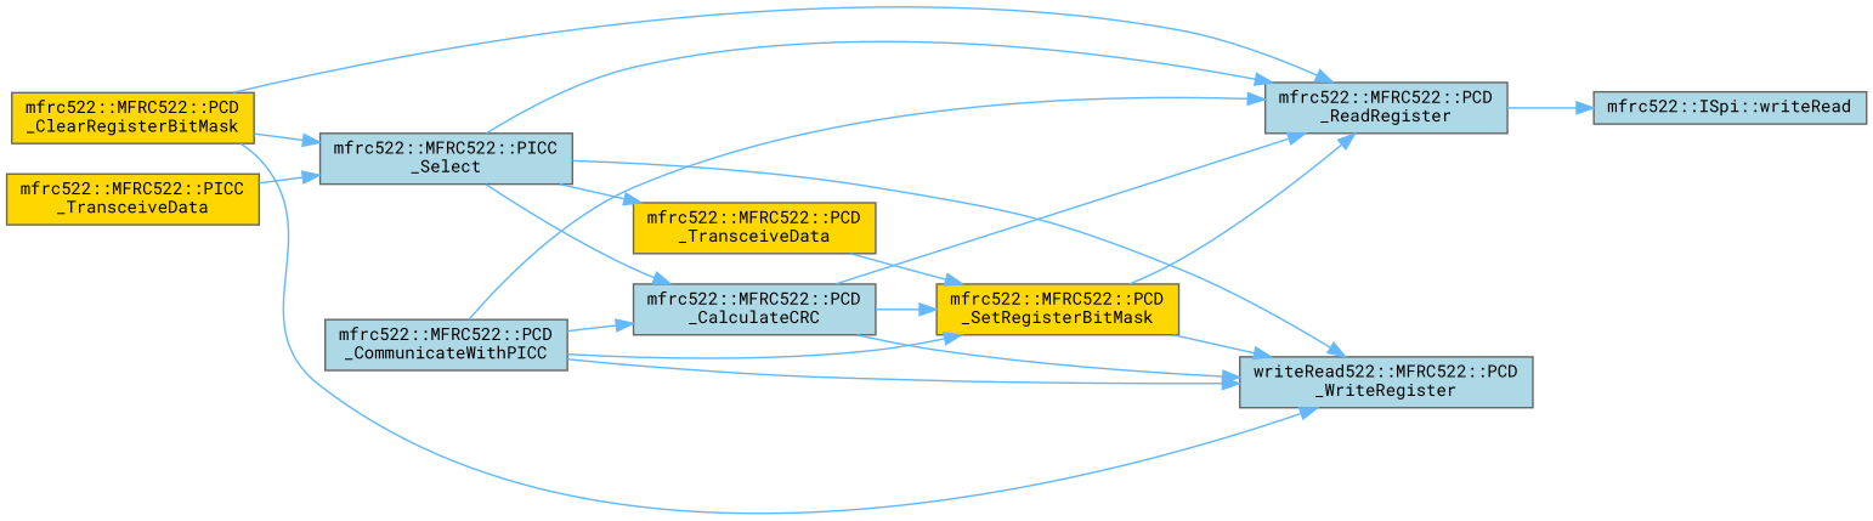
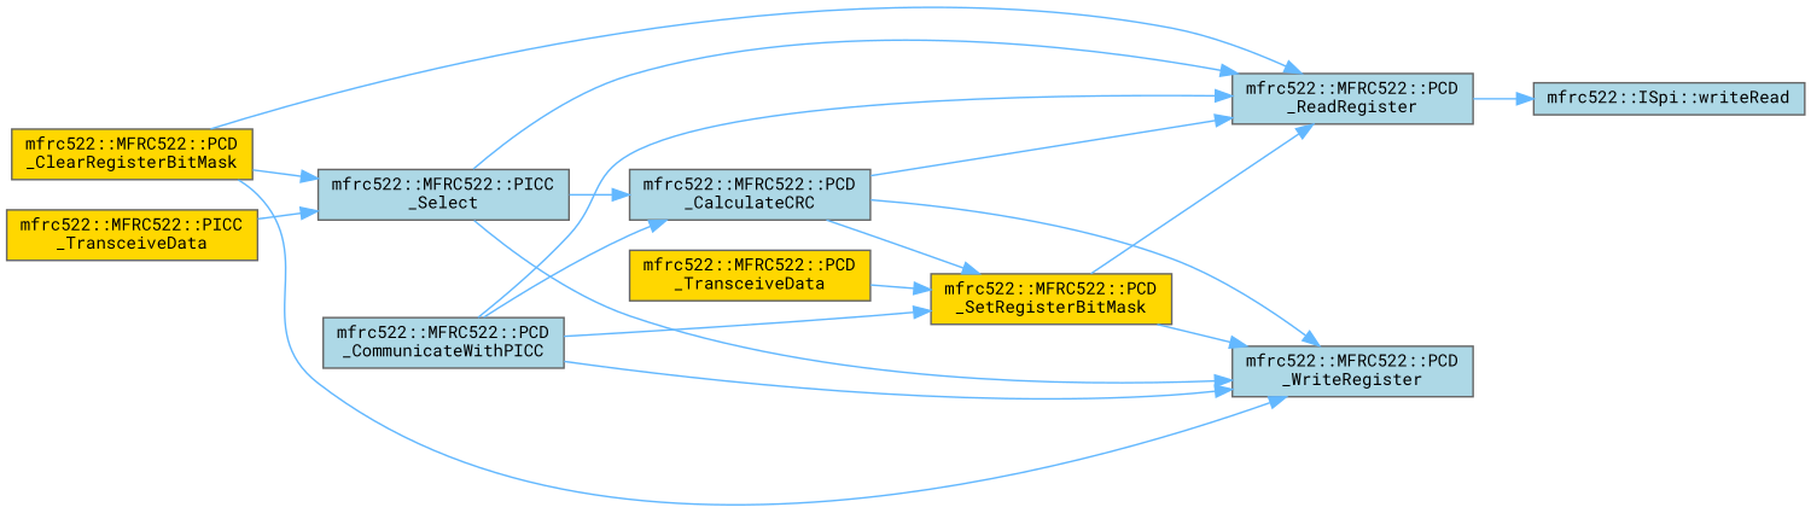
  digraph {
    fontname="Roboto Mono"
    rankdir=LR
    node [color=grey40 fillcolor=lightblue fontname="Roboto Mono" fontsize=10 shape=box style=filled]
    edge [color=steelblue1 fontname="Roboto Mono" fontsize=10 labelfontname=Helvetica labelfontsize=10 style=solid]
    n1 [color=gray40 fillcolor=gold fontcolor=black height=0.2 label="mfrc522::MFRC522::PICC\l_TransceiveData" width=0.4]
    n2 [height=0.2 label="mfrc522::MFRC522::PICC\l_Select" width=0.4]
    n3 [height=0.2 label="mfrc522::MFRC522::PCD\l_CalculateCRC" width=0.4]
    n4 [height=0.2 label="mfrc522::MFRC522::PCD\l_ReadRegister" width=0.4]
-   n5 [height=0.2 label="writeRead522::MFRC522::PCD\l_WriteRegister" width=0.4]
+   n5 [height=0.2 label="mfrc522::MFRC522::PCD\l_WriteRegister" width=0.4]
    n6 [fillcolor=gold height=0.2 label="mfrc522::MFRC522::PCD\l_TransceiveData" width=0.4]
    n7 [fillcolor=gold height=0.2 label="mfrc522::MFRC522::PCD\l_SetRegisterBitMask" width=0.4]
    n8 [height=0.2 label="mfrc522::ISpi::writeRead" width=0.4]
    n9 [fillcolor=gold height=0.2 label="mfrc522::MFRC522::PCD\l_ClearRegisterBitMask" width=0.4]
    n10 [height=0.2 label="mfrc522::MFRC522::PCD\l_CommunicateWithPICC" width=0.4]
    n1 -> n2
    n2 -> n3
    n2 -> n4
    n2 -> n5
-   n2 -> n6
    n3 -> n4
    n3 -> n5
    n3 -> n7
    n4 -> n8
    n6 -> n7
    n7 -> n4
    n7 -> n5
    n9 -> n2
    n9 -> n4
    n9 -> n5
    n10 -> n3
    n10 -> n4
    n10 -> n5
    n10 -> n7
  }
